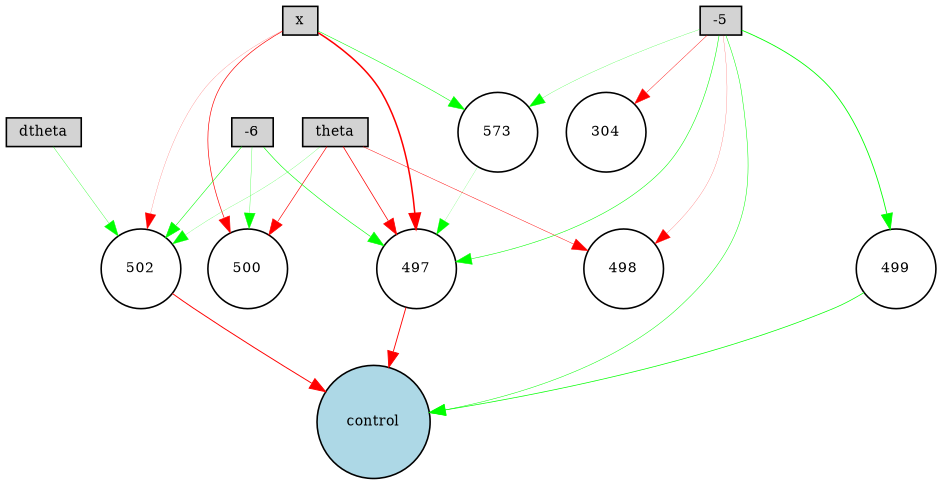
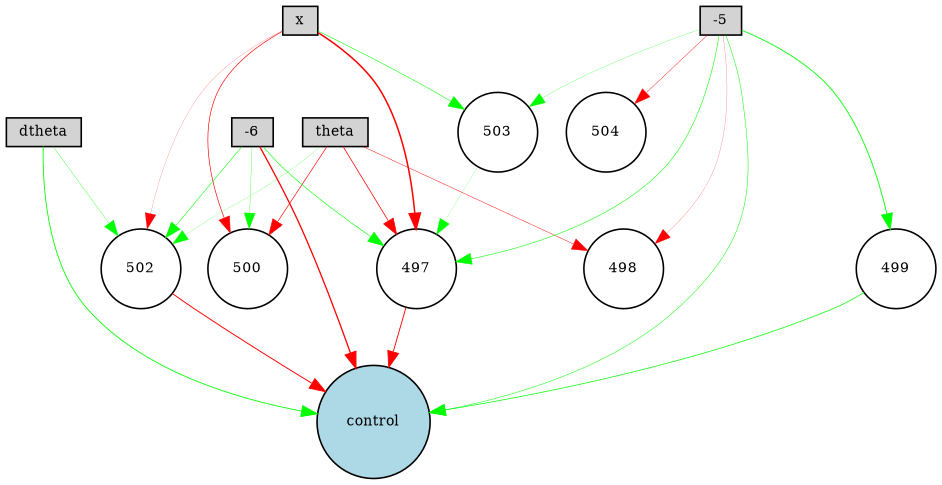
  digraph {
    node [fillcolor=lightgray fontsize=9 shape=circle style=filled]
    edge [color=green style=solid]
    x [height=0.2 shape=box width=0.2]
    497 [fillcolor=white height=0.2 width=0.2]
    502 [fillcolor=white height=0.2 width=0.2]
-   503 [fillcolor=white height=0.2 width=0.2 label=573]
+   503 [fillcolor=white height=0.2 width=0.2]
    500 [height=0.2 width=0.2 fillcolor="" style=""]
    control [fillcolor=lightblue height=0.2 width=0.2]
    theta [height=0.2 shape=box width=0.2]
    498 [height=0.2 width=0.2 fillcolor="" style=""]
    dtheta [height=0.2 shape=box width=0.2]
    -5 [height=0.2 shape=box width=0.2]
    499 [fillcolor=white height=0.2 width=0.2]
-   504 [height=0.2 width=0.2 label=304 fillcolor="" style=""]
+   504 [height=0.2 width=0.2 fillcolor="" style=""]
    -6 [height=0.2 shape=box width=0.2]
    x -> 497 [color=red penwidth=0.9570563534074921]
    x -> 502 [color=red penwidth=0.10619854039167541]
    x -> 503 [penwidth=0.336296348249871]
    x -> 500 [color=red penwidth=0.4116040647690964]
    497 -> control [color=red penwidth=0.5641260584951011]
    502 -> control [color=red penwidth=0.6006719201679594]
    503 -> 497 [penwidth=0.10280863412500478]
    theta -> 497 [color=red penwidth=0.4620471229047822]
    theta -> 502 [penwidth=0.12774426486739038]
    theta -> 500 [color=red penwidth=0.40403574407440457]
    theta -> 498 [color=red penwidth=0.279326603775782]
    dtheta -> 502 [penwidth=0.20814474766404123]
+   dtheta -> control [penwidth=0.5301547150427732]
    -5 -> 497 [penwidth=0.33959488550969585]
    -5 -> 503 [penwidth=0.1514030618038339]
    -5 -> control [penwidth=0.30999985831861676]
    -5 -> 498 [color=red penwidth=0.11884269715627567]
    -5 -> 499 [penwidth=0.5329747531910215]
    -5 -> 504 [color=red penwidth=0.25754450505718074]
    499 -> control [penwidth=0.4489591385370182]
    -6 -> 497 [penwidth=0.3778578725765407]
    -6 -> 502 [penwidth=0.3408533095696197]
    -6 -> 500 [penwidth=0.17479737835123538]
+   -6 -> control [color=red penwidth=0.8085502006534013]
  }
